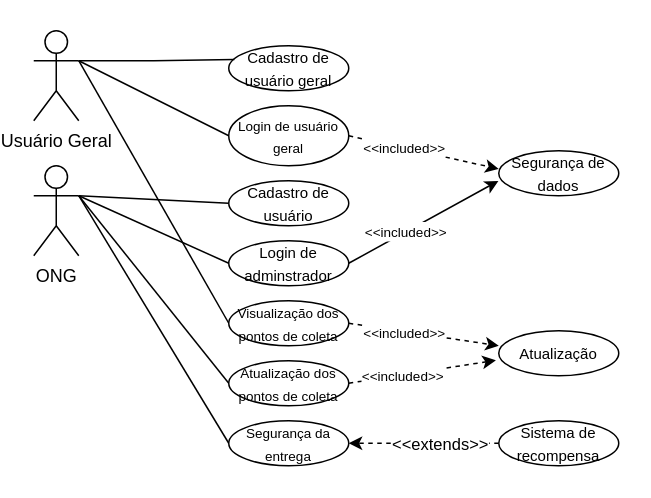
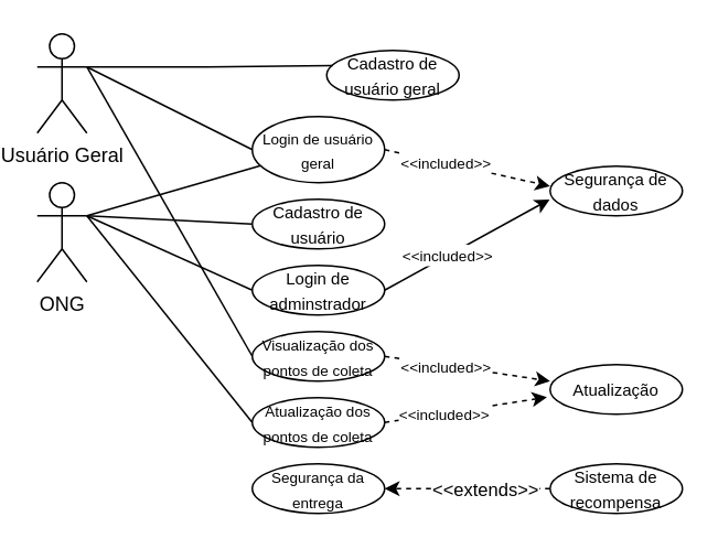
  <mxCell id="0" />
  <mxCell id="1" parent="0" />
  <mxCell id="2" style="rounded=0;orthogonalLoop=1;jettySize=auto;html=1;exitX=1;exitY=0.333;exitDx=0;exitDy=0;exitPerimeter=0;entryX=0;entryY=0.5;entryDx=0;entryDy=0;endArrow=none;startFill=0;" edge="1" parent="1" source="4" target="10"><mxGeometry relative="1" as="geometry" /></mxCell>
  <mxCell id="3" style="rounded=0;orthogonalLoop=1;jettySize=auto;html=1;exitX=1;exitY=0.333;exitDx=0;exitDy=0;exitPerimeter=0;entryX=0;entryY=0.5;entryDx=0;entryDy=0;endArrow=none;startFill=0;" edge="1" parent="1" source="4" target="20"><mxGeometry relative="1" as="geometry" /></mxCell>
  <mxCell id="4" value="Usuário Geral" style="shape=umlActor;verticalLabelPosition=bottom;verticalAlign=top;html=1;outlineConnect=0;" vertex="1" parent="1"><mxGeometry x="20" y="20" width="30" height="60" as="geometry" /></mxCell>
  <mxCell id="5" style="rounded=0;orthogonalLoop=1;jettySize=auto;html=1;exitX=1;exitY=0.333;exitDx=0;exitDy=0;exitPerimeter=0;entryX=0;entryY=0.5;entryDx=0;entryDy=0;endArrow=none;startFill=0;" edge="1" parent="1" source="8" target="14"><mxGeometry relative="1" as="geometry" /></mxCell>
  <mxCell id="6" style="rounded=0;orthogonalLoop=1;jettySize=auto;html=1;exitX=1;exitY=0.333;exitDx=0;exitDy=0;exitPerimeter=0;entryX=0;entryY=0.5;entryDx=0;entryDy=0;endArrow=none;startFill=0;" edge="1" parent="1" source="8" target="21"><mxGeometry relative="1" as="geometry" /></mxCell>
- <mxCell id="7" style="rounded=0;orthogonalLoop=1;jettySize=auto;html=1;exitX=1;exitY=0.333;exitDx=0;exitDy=0;exitPerimeter=0;entryX=0;entryY=0.5;entryDx=0;entryDy=0;endArrow=none;startFill=0;" edge="1" parent="1" source="8" target="27"><mxGeometry relative="1" as="geometry" /></mxCell>
+ <mxCell id="7" style="rounded=0;orthogonalLoop=1;jettySize=auto;html=1;exitX=1;exitY=0.333;exitDx=0;exitDy=0;exitPerimeter=0;endArrow=none;startFill=0;" edge="1" parent="1" source="8" target="10"><mxGeometry relative="1" as="geometry" /></mxCell>
  <mxCell id="8" value="ONG" style="shape=umlActor;verticalLabelPosition=bottom;verticalAlign=top;html=1;outlineConnect=0;" vertex="1" parent="1"><mxGeometry x="20" y="110" width="30" height="60" as="geometry" /></mxCell>
- <mxCell id="9" value="&lt;font style=&quot;font-size: 10px;&quot;&gt;Cadastro de usuário geral&lt;/font&gt;" style="ellipse;whiteSpace=wrap;html=1;" vertex="1" parent="1"><mxGeometry x="150" y="30" width="80" height="30" as="geometry" /></mxCell>
+ <mxCell id="9" value="&lt;font style=&quot;font-size: 10px;&quot;&gt;Cadastro de usuário geral&lt;/font&gt;" style="ellipse;whiteSpace=wrap;html=1;" vertex="1" parent="1"><mxGeometry x="195" y="30" width="80" height="30" as="geometry" /></mxCell>
  <mxCell id="10" value="&lt;font style=&quot;font-size: 9px;&quot;&gt;Login de usuário geral&lt;/font&gt;" style="ellipse;whiteSpace=wrap;html=1;" vertex="1" parent="1"><mxGeometry x="150" y="70" width="80" height="40" as="geometry" /></mxCell>
  <mxCell id="11" style="rounded=0;orthogonalLoop=1;jettySize=auto;html=1;exitX=1;exitY=0.5;exitDx=0;exitDy=0;endArrow=classic;startFill=0;dashed=0;endFill=1;entryX=-0.003;entryY=0.67;entryDx=0;entryDy=0;entryPerimeter=0;" edge="1" parent="1" source="13" target="17"><mxGeometry relative="1" as="geometry"><mxPoint x="310" y="150" as="targetPoint" /></mxGeometry></mxCell>
  <mxCell id="12" value="&lt;font style=&quot;font-size: 9px;&quot;&gt;&amp;lt;&amp;lt;included&amp;gt;&amp;gt;&lt;/font&gt;" style="edgeLabel;html=1;align=center;verticalAlign=middle;resizable=0;points=[];" vertex="1" connectable="0" parent="11"><mxGeometry x="-0.243" y="1" relative="1" as="geometry"><mxPoint as="offset" /></mxGeometry></mxCell>
  <mxCell id="13" value="&lt;font style=&quot;font-size: 10px;&quot;&gt;Login de adminstrador&lt;/font&gt;" style="ellipse;whiteSpace=wrap;html=1;" vertex="1" parent="1"><mxGeometry x="150" y="160" width="80" height="30" as="geometry" /></mxCell>
  <mxCell id="14" value="&lt;font style=&quot;font-size: 10px;&quot;&gt;Cadastro de usuário&lt;/font&gt;" style="ellipse;whiteSpace=wrap;html=1;" vertex="1" parent="1"><mxGeometry x="150" y="120" width="80" height="30" as="geometry" /></mxCell>
  <mxCell id="15" style="edgeStyle=orthogonalEdgeStyle;rounded=0;orthogonalLoop=1;jettySize=auto;html=1;exitX=1;exitY=0.333;exitDx=0;exitDy=0;exitPerimeter=0;entryX=0.047;entryY=0.307;entryDx=0;entryDy=0;entryPerimeter=0;endArrow=none;startFill=0;" edge="1" parent="1" source="4" target="9"><mxGeometry relative="1" as="geometry" /></mxCell>
  <mxCell id="16" style="rounded=0;orthogonalLoop=1;jettySize=auto;html=1;exitX=1;exitY=0.333;exitDx=0;exitDy=0;exitPerimeter=0;entryX=0;entryY=0.5;entryDx=0;entryDy=0;endArrow=none;startFill=0;" edge="1" parent="1" source="8" target="13"><mxGeometry relative="1" as="geometry" /></mxCell>
  <mxCell id="17" value="&lt;font style=&quot;font-size: 10px;&quot;&gt;Segurança de dados&lt;/font&gt;" style="ellipse;whiteSpace=wrap;html=1;" vertex="1" parent="1"><mxGeometry x="330" y="100" width="80" height="30" as="geometry" /></mxCell>
  <mxCell id="18" style="rounded=0;orthogonalLoop=1;jettySize=auto;html=1;exitX=1;exitY=0.5;exitDx=0;exitDy=0;entryX=0;entryY=0.403;entryDx=0;entryDy=0;entryPerimeter=0;dashed=1;" edge="1" parent="1" source="10" target="17"><mxGeometry relative="1" as="geometry" /></mxCell>
  <mxCell id="19" value="&lt;font style=&quot;font-size: 9px;&quot;&gt;&amp;lt;&amp;lt;included&amp;gt;&amp;gt;&lt;/font&gt;" style="edgeLabel;html=1;align=center;verticalAlign=middle;resizable=0;points=[];" vertex="1" connectable="0" parent="18"><mxGeometry x="-0.277" relative="1" as="geometry"><mxPoint as="offset" /></mxGeometry></mxCell>
  <mxCell id="20" value="&lt;font style=&quot;font-size: 9px;&quot;&gt;Visualização dos pontos de coleta&lt;/font&gt;" style="ellipse;whiteSpace=wrap;html=1;" vertex="1" parent="1"><mxGeometry x="150" y="200" width="80" height="30" as="geometry" /></mxCell>
  <mxCell id="21" value="&lt;font style=&quot;font-size: 9px;&quot;&gt;Atualização dos pontos de coleta&lt;/font&gt;" style="ellipse;whiteSpace=wrap;html=1;" vertex="1" parent="1"><mxGeometry x="150" y="240" width="80" height="30" as="geometry" /></mxCell>
  <mxCell id="22" value="&lt;font style=&quot;font-size: 10px;&quot;&gt;Atualização&lt;/font&gt;" style="ellipse;whiteSpace=wrap;html=1;" vertex="1" parent="1"><mxGeometry x="330" y="220" width="80" height="30" as="geometry" /></mxCell>
  <mxCell id="23" style="rounded=0;orthogonalLoop=1;jettySize=auto;html=1;exitX=1;exitY=0.5;exitDx=0;exitDy=0;entryX=0;entryY=0.333;entryDx=0;entryDy=0;entryPerimeter=0;dashed=1;" edge="1" parent="1" source="20" target="22"><mxGeometry relative="1" as="geometry"><mxPoint x="260" y="190" as="sourcePoint" /><mxPoint x="360" y="217" as="targetPoint" /></mxGeometry></mxCell>
  <mxCell id="24" value="&lt;font style=&quot;font-size: 9px;&quot;&gt;&amp;lt;&amp;lt;included&amp;gt;&amp;gt;&lt;/font&gt;" style="edgeLabel;html=1;align=center;verticalAlign=middle;resizable=0;points=[];" vertex="1" connectable="0" parent="23"><mxGeometry x="-0.277" relative="1" as="geometry"><mxPoint as="offset" /></mxGeometry></mxCell>
  <mxCell id="25" style="rounded=0;orthogonalLoop=1;jettySize=auto;html=1;exitX=1;exitY=0.5;exitDx=0;exitDy=0;entryX=-0.024;entryY=0.657;entryDx=0;entryDy=0;entryPerimeter=0;dashed=1;" edge="1" parent="1" source="21" target="22"><mxGeometry relative="1" as="geometry"><mxPoint x="300" y="220" as="sourcePoint" /><mxPoint x="400" y="235" as="targetPoint" /></mxGeometry></mxCell>
  <mxCell id="26" value="&lt;font style=&quot;font-size: 9px;&quot;&gt;&amp;lt;&amp;lt;included&amp;gt;&amp;gt;&lt;/font&gt;" style="edgeLabel;html=1;align=center;verticalAlign=middle;resizable=0;points=[];" vertex="1" connectable="0" parent="25"><mxGeometry x="-0.277" relative="1" as="geometry"><mxPoint as="offset" /></mxGeometry></mxCell>
  <mxCell id="27" value="&lt;font style=&quot;font-size: 9px;&quot;&gt;Segurança da entrega&lt;/font&gt;" style="ellipse;whiteSpace=wrap;html=1;" vertex="1" parent="1"><mxGeometry x="150" y="280" width="80" height="30" as="geometry" /></mxCell>
  <mxCell id="28" style="edgeStyle=orthogonalEdgeStyle;rounded=0;orthogonalLoop=1;jettySize=auto;html=1;exitX=0;exitY=0.5;exitDx=0;exitDy=0;entryX=1;entryY=0.5;entryDx=0;entryDy=0;dashed=1;startArrow=none;startFill=0;endArrow=classic;endFill=1;" edge="1" parent="1" source="30" target="27"><mxGeometry relative="1" as="geometry" /></mxCell>
  <mxCell id="29" value="&amp;lt;&amp;lt;extends&amp;gt;&amp;gt;" style="edgeLabel;html=1;align=center;verticalAlign=middle;resizable=0;points=[];" vertex="1" connectable="0" parent="28"><mxGeometry x="0.169" y="-3" relative="1" as="geometry"><mxPoint x="18" y="3" as="offset" /></mxGeometry></mxCell>
  <mxCell id="30" value="&lt;font style=&quot;font-size: 10px;&quot;&gt;Sistema de recompensa&lt;/font&gt;" style="ellipse;whiteSpace=wrap;html=1;" vertex="1" parent="1"><mxGeometry x="330" y="280" width="80" height="30" as="geometry" /></mxCell>
